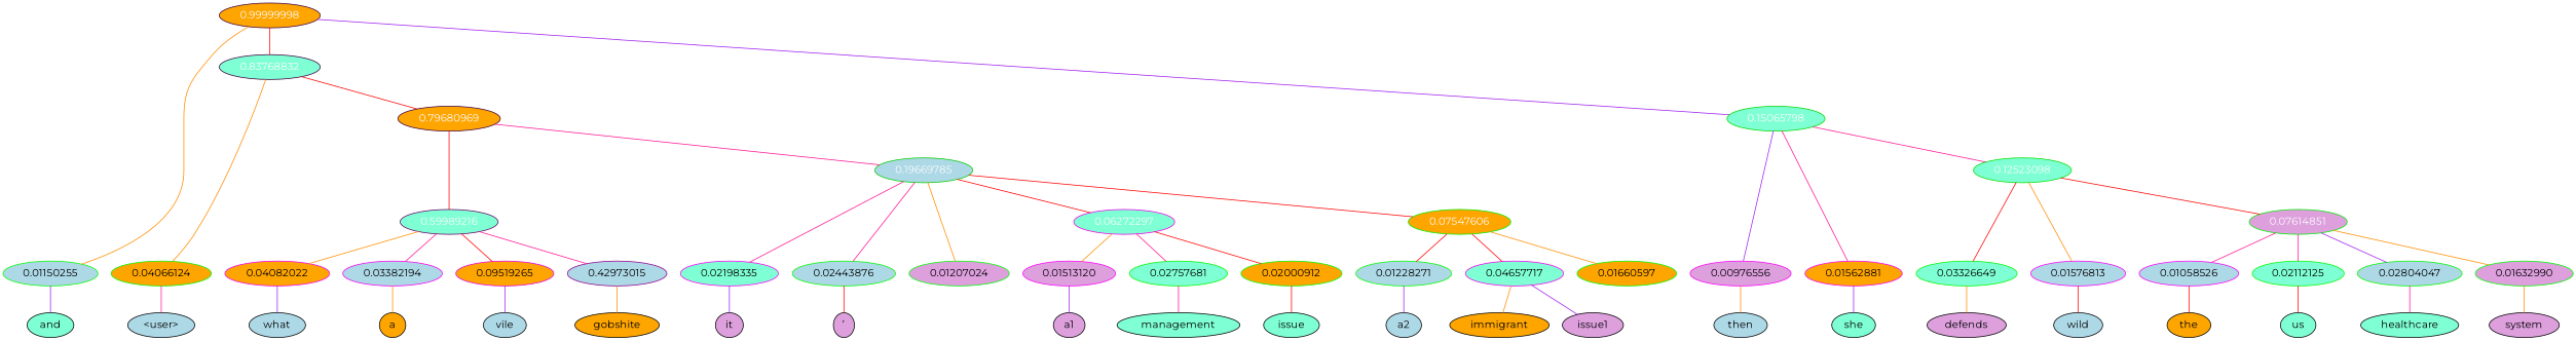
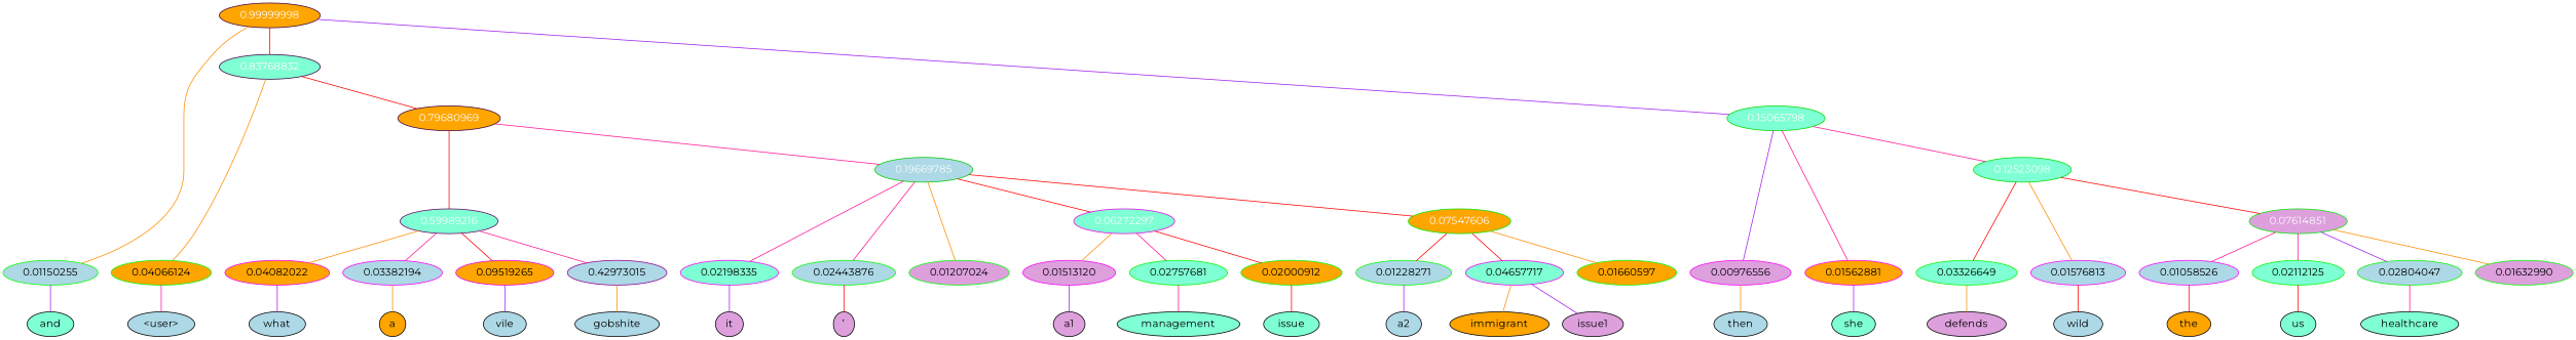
  graph {
    fontname=Montserrat
    node [color=black fillcolor=lightblue fontname=Montserrat format=png nodesep=0.001 ordering=out overlap_scaling=0.01 ranksep=0.001 style=filled fontcolor=black]
    edge [color=red fontname=Montserrat]
    n1 [height=0.15 label="\<user\>" style="filled,solid" width=0.15 fontcolor=""]
    n2 [height=0.15 label=what style="filled,solid" width=0.15 fontcolor=""]
    n3 [fillcolor=orange height=0.15 label=a style="filled,solid" width=0.15 fontcolor=""]
    n4 [height=0.15 label=vile style="filled,solid" width=0.15 fontcolor=""]
-   n5 [fillcolor=orange height=0.15 label=gobshite style="filled,solid" width=0.15 fontcolor=""]
+   n5 [height=0.15 label=gobshite style="filled,solid" width=0.15 fontcolor=""]
    n6 [fillcolor=plum height=0.15 label=it style="filled,solid" width=0.15 fontcolor=""]
    n7 [fillcolor=plum height=0.15 label="’" style="filled,solid" width=0.15 fontcolor=""]
    n8 [fillcolor=plum height=0.15 label=a1 style="filled,solid" width=0.15 fontcolor=""]
    n9 [fillcolor=aquamarine height=0.15 label=management style="filled,solid" width=0.15 fontcolor=""]
    n10 [fillcolor=aquamarine height=0.15 label=issue style="filled,solid" width=0.15 fontcolor=""]
    n11 [height=0.15 label=a2 style="filled,solid" width=0.15 fontcolor=""]
    n12 [fillcolor=orange height=0.15 label=immigrant style="filled,solid" width=0.15 fontcolor=""]
    n13 [fillcolor=plum height=0.15 label=issue1 style="filled,solid" width=0.15 fontcolor=""]
    n14 [fillcolor=aquamarine height=0.15 label=and style="filled,solid" width=0.15 fontcolor=""]
    n15 [height=0.15 label=then style="filled,solid" width=0.15 fontcolor=""]
    n16 [fillcolor=aquamarine height=0.15 label=she style="filled,solid" width=0.15 fontcolor=""]
    n17 [fillcolor=plum height=0.15 label=defends style="filled,solid" width=0.15 fontcolor=""]
    n18 [fillcolor=orange height=0.15 label=the style="filled,solid" width=0.15 fontcolor=""]
    n19 [fillcolor=aquamarine height=0.15 label=us style="filled,solid" width=0.15 fontcolor=""]
    n20 [fillcolor=aquamarine height=0.15 label=healthcare style="filled,solid" width=0.15 fontcolor=""]
-   n21 [fillcolor=plum height=0.15 label=system style="filled,solid" width=0.15 fontcolor=""]
    n22 [height=0.15 label=wild style="filled,solid" width=0.15 fontcolor=""]
    n23 [color="0.334 1.000 0.959" fillcolor=orange height=0.15 label=0.04066124 width=0.15]
    n24 [color="0.835 1.000 0.959" fillcolor=orange height=0.15 label=0.04082022 width=0.15]
    n25 [color="0.835 1.000 0.966" height=0.15 label=0.03382194 width=0.15]
    n26 [color="0.835 1.000 0.905" fillcolor=orange height=0.15 label=0.09519265 width=0.15]
    n27 [color="0.835 1.000 0.570" height=0.15 label=0.42973015 width=0.15]
    n28 [color="0.835 1.000 0.978" fillcolor=aquamarine height=0.15 label=0.02198335 width=0.15]
    n29 [color="0.334 1.000 0.976" height=0.15 label=0.02443876 width=0.15]
    n30 [color="0.835 1.000 0.985" fillcolor=plum height=0.15 label=0.01513120 width=0.15]
    n31 [color="0.334 1.000 0.972" fillcolor=aquamarine height=0.15 label=0.02757681 width=0.15]
    n32 [color="0.334 1.000 0.980" fillcolor=orange height=0.15 label=0.02000912 width=0.15]
    n33 [color="0.334 1.000 0.988" fillcolor=plum height=0.15 label=0.01207024 width=0.15]
    n34 [color="0.334 1.000 0.988" height=0.15 label=0.01228271 width=0.15]
    n35 [color="0.835 1.000 0.953" fillcolor=aquamarine height=0.15 label=0.04657717 width=0.15]
    n36 [color="0.334 1.000 0.983" fillcolor=orange height=0.15 label=0.01660597 width=0.15]
    n37 [color="0.334 1.000 0.988" height=0.15 label=0.01150255 width=0.15]
    n38 [color="0.835 1.000 0.990" fillcolor=plum height=0.15 label=0.00976556 width=0.15]
    n39 [color="0.835 1.000 0.984" fillcolor=orange height=0.15 label=0.01562881 width=0.15]
    n40 [color="0.334 1.000 0.967" fillcolor=aquamarine height=0.15 label=0.03326649 width=0.15]
    n41 [color="0.835 1.000 0.989" height=0.15 label=0.01058526 width=0.15]
    n42 [color="0.334 1.000 0.979" fillcolor=aquamarine height=0.15 label=0.02112125 width=0.15]
    n43 [color="0.334 1.000 0.972" height=0.15 label=0.02804047 width=0.15]
    n44 [color="0.334 1.000 0.984" fillcolor=plum height=0.15 label=0.01632990 width=0.15]
    n45 [color="0.835 1.000 0.984" height=0.15 label=0.01576813 width=0.15]
    n46 [color="0.835 1.000 0.250" fillcolor=orange fontcolor=grey99 height=0.15 label=0.99999998 width=0.15]
    n47 [color="0.835 1.000 0.250" fillcolor=aquamarine fontcolor=grey99 height=0.15 label=0.83768832 width=0.15]
    n48 [color="0.334 1.000 0.849" fillcolor=aquamarine fontcolor=grey99 height=0.15 label=0.15065798 width=0.15]
    n49 [color="0.835 1.000 0.250" fillcolor=orange fontcolor=grey99 height=0.15 label=0.79680969 width=0.15]
    n50 [color="0.334 1.000 0.875" fillcolor=aquamarine fontcolor=grey99 height=0.15 label=0.12523098 width=0.15]
    n51 [color="0.835 1.000 0.400" fillcolor=aquamarine fontcolor=grey99 height=0.15 label=0.59989216 width=0.15]
    n52 [color="0.334 1.000 0.803" fontcolor=grey99 height=0.15 label=0.19669785 width=0.15]
    n53 [color="0.334 1.000 0.924" fillcolor=plum fontcolor=grey99 height=0.15 label=0.07614851 width=0.15]
    n54 [color="0.835 1.000 0.937" fillcolor=aquamarine fontcolor=grey99 height=0.15 label=0.06272297 width=0.15]
    n55 [color="0.334 1.000 0.925" fillcolor=orange fontcolor=grey99 height=0.15 label=0.07547606 width=0.15]
    subgraph sub_1 {
      rank=same
      n1
      n2
      n3
      n4
      n5
      n6
      n7
      n8
      n9
      n10
      n11
      n12
      n13
      n14
      n15
      n16
      n17
      n18
      n19
      n20
-     n21
      n22
    }
    subgraph sub_2 {
      rank=same
      n23
      n24
      n25
      n26
      n27
      n28
      n29
      n30
      n31
      n32
      n33
      n34
      n35
      n36
      n37
      n38
      n39
      n40
      n41
      n42
      n43
      n44
      n45
    }
    n23 -- n1 [color=deeppink]
    n24 -- n2 [color=purple]
    n25 -- n3 [color=darkorange]
    n26 -- n4 [color=purple]
    n27 -- n5 [color=darkorange]
    n28 -- n6 [color=purple]
    n29 -- n7
    n30 -- n8 [color=purple]
    n31 -- n9 [color=deeppink]
    n32 -- n10
    n34 -- n11 [color=purple]
    n35 -- n12 [color=darkorange]
    n35 -- n13 [color=purple]
    n37 -- n14 [color=purple]
    n38 -- n15 [color=darkorange]
    n39 -- n16 [color=purple]
    n40 -- n17 [color=darkorange]
    n41 -- n18
    n42 -- n19
    n43 -- n20 [color=deeppink]
-   n44 -- n21 [color=darkorange]
    n45 -- n22
    n46 -- n37 [color=darkorange]
    n46 -- n47
    n46 -- n48 [color=purple]
    n47 -- n23 [color=darkorange]
    n47 -- n49
    n48 -- n38 [color=purple]
    n48 -- n39 [color=deeppink]
    n48 -- n50 [color=deeppink]
    n49 -- n51
    n49 -- n52 [color=deeppink]
    n50 -- n40
    n50 -- n45 [color=darkorange]
    n50 -- n53
    n51 -- n24 [color=darkorange]
    n51 -- n25 [color=deeppink]
    n51 -- n26
    n51 -- n27 [color=deeppink]
    n52 -- n28 [color=deeppink]
    n52 -- n29 [color=deeppink]
    n52 -- n33 [color=darkorange]
    n52 -- n54
    n52 -- n55
    n53 -- n41 [color=deeppink]
    n53 -- n42 [color=deeppink]
    n53 -- n43 [color=purple]
    n53 -- n44 [color=darkorange]
    n54 -- n30 [color=darkorange]
    n54 -- n31 [color=deeppink]
    n54 -- n32
    n55 -- n34
    n55 -- n35
    n55 -- n36 [color=darkorange]
  }
